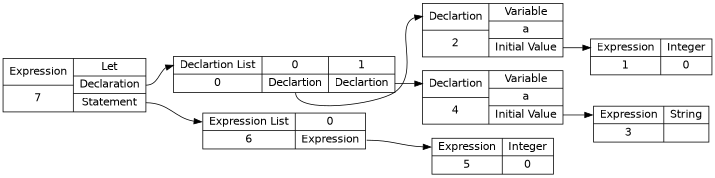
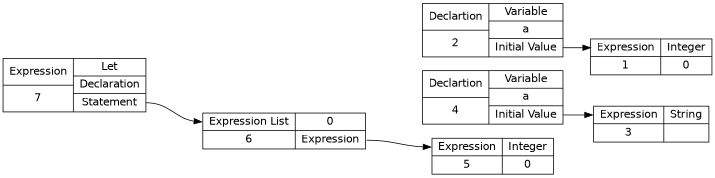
  digraph {
    rankdir=LR
    fontname="DejaVu Sans"
    node [shape=record fontname="DejaVu Sans"]
    edge [headport=ptr tailport=pos0 fontname="DejaVu Sans"]
    n1 [label="{ { <ptr> Expression | 7 } |{ Let | <dec> Declaration | <stmt> Statement } } "]
-   n2 [label="{ { <ptr> Declartion List | 0 } | { 0 | <pos0> Declartion }| { 1 | <pos1> Declartion } }"]
    n3 [label="{ { <ptr> Expression List | 6 } | { 0 | <pos0> Expression } }"]
    n4 [label="{ { <ptr> Declartion | 2 } | {Variable | a | <initval> Initial Value } }"]
    n5 [label="{ { <ptr> Expression | 1 } |{ Integer | 0 } }"]
    n6 [label="{ { <ptr> Declartion | 4 } | {Variable | a | <initval> Initial Value } }"]
    n7 [label="{ { <ptr> Expression | 3 } |{ String |   } }"]
    n8 [label="{ { <ptr> Expression | 5 } |{ Integer | 0 } }"]
-   n1 -> n2 [tailport=dec]
    n1 -> n3 [tailport=stmt]
-   n2 -> n4
-   n2 -> n6 [tailport=pos1]
    n3 -> n8
    n4 -> n5 [tailport=initval]
    n6 -> n7 [tailport=initval]
  }
